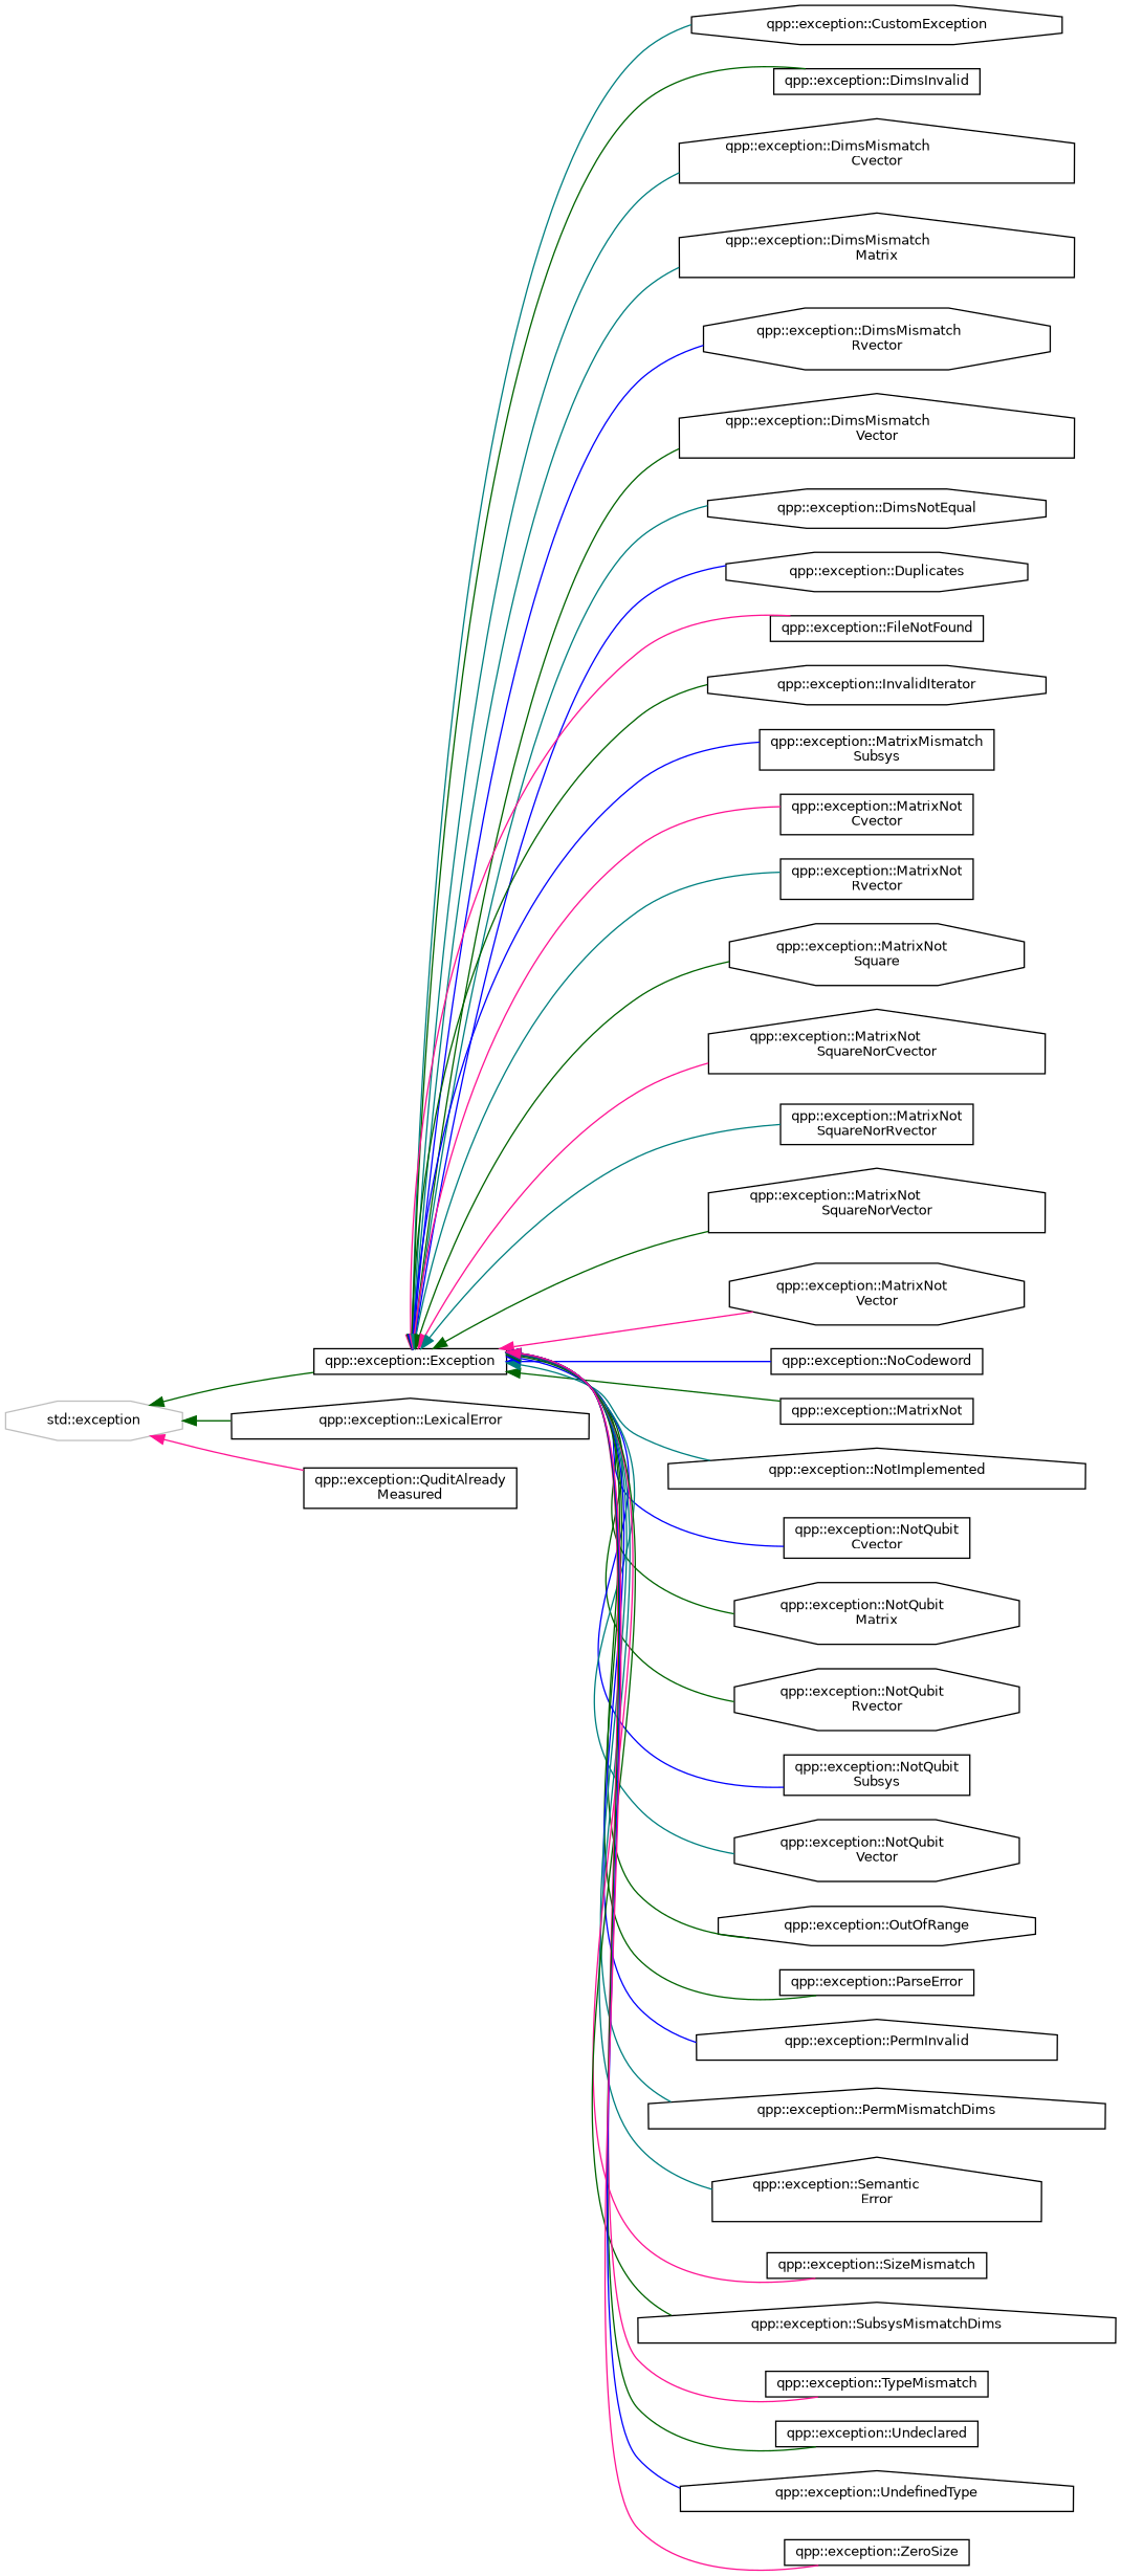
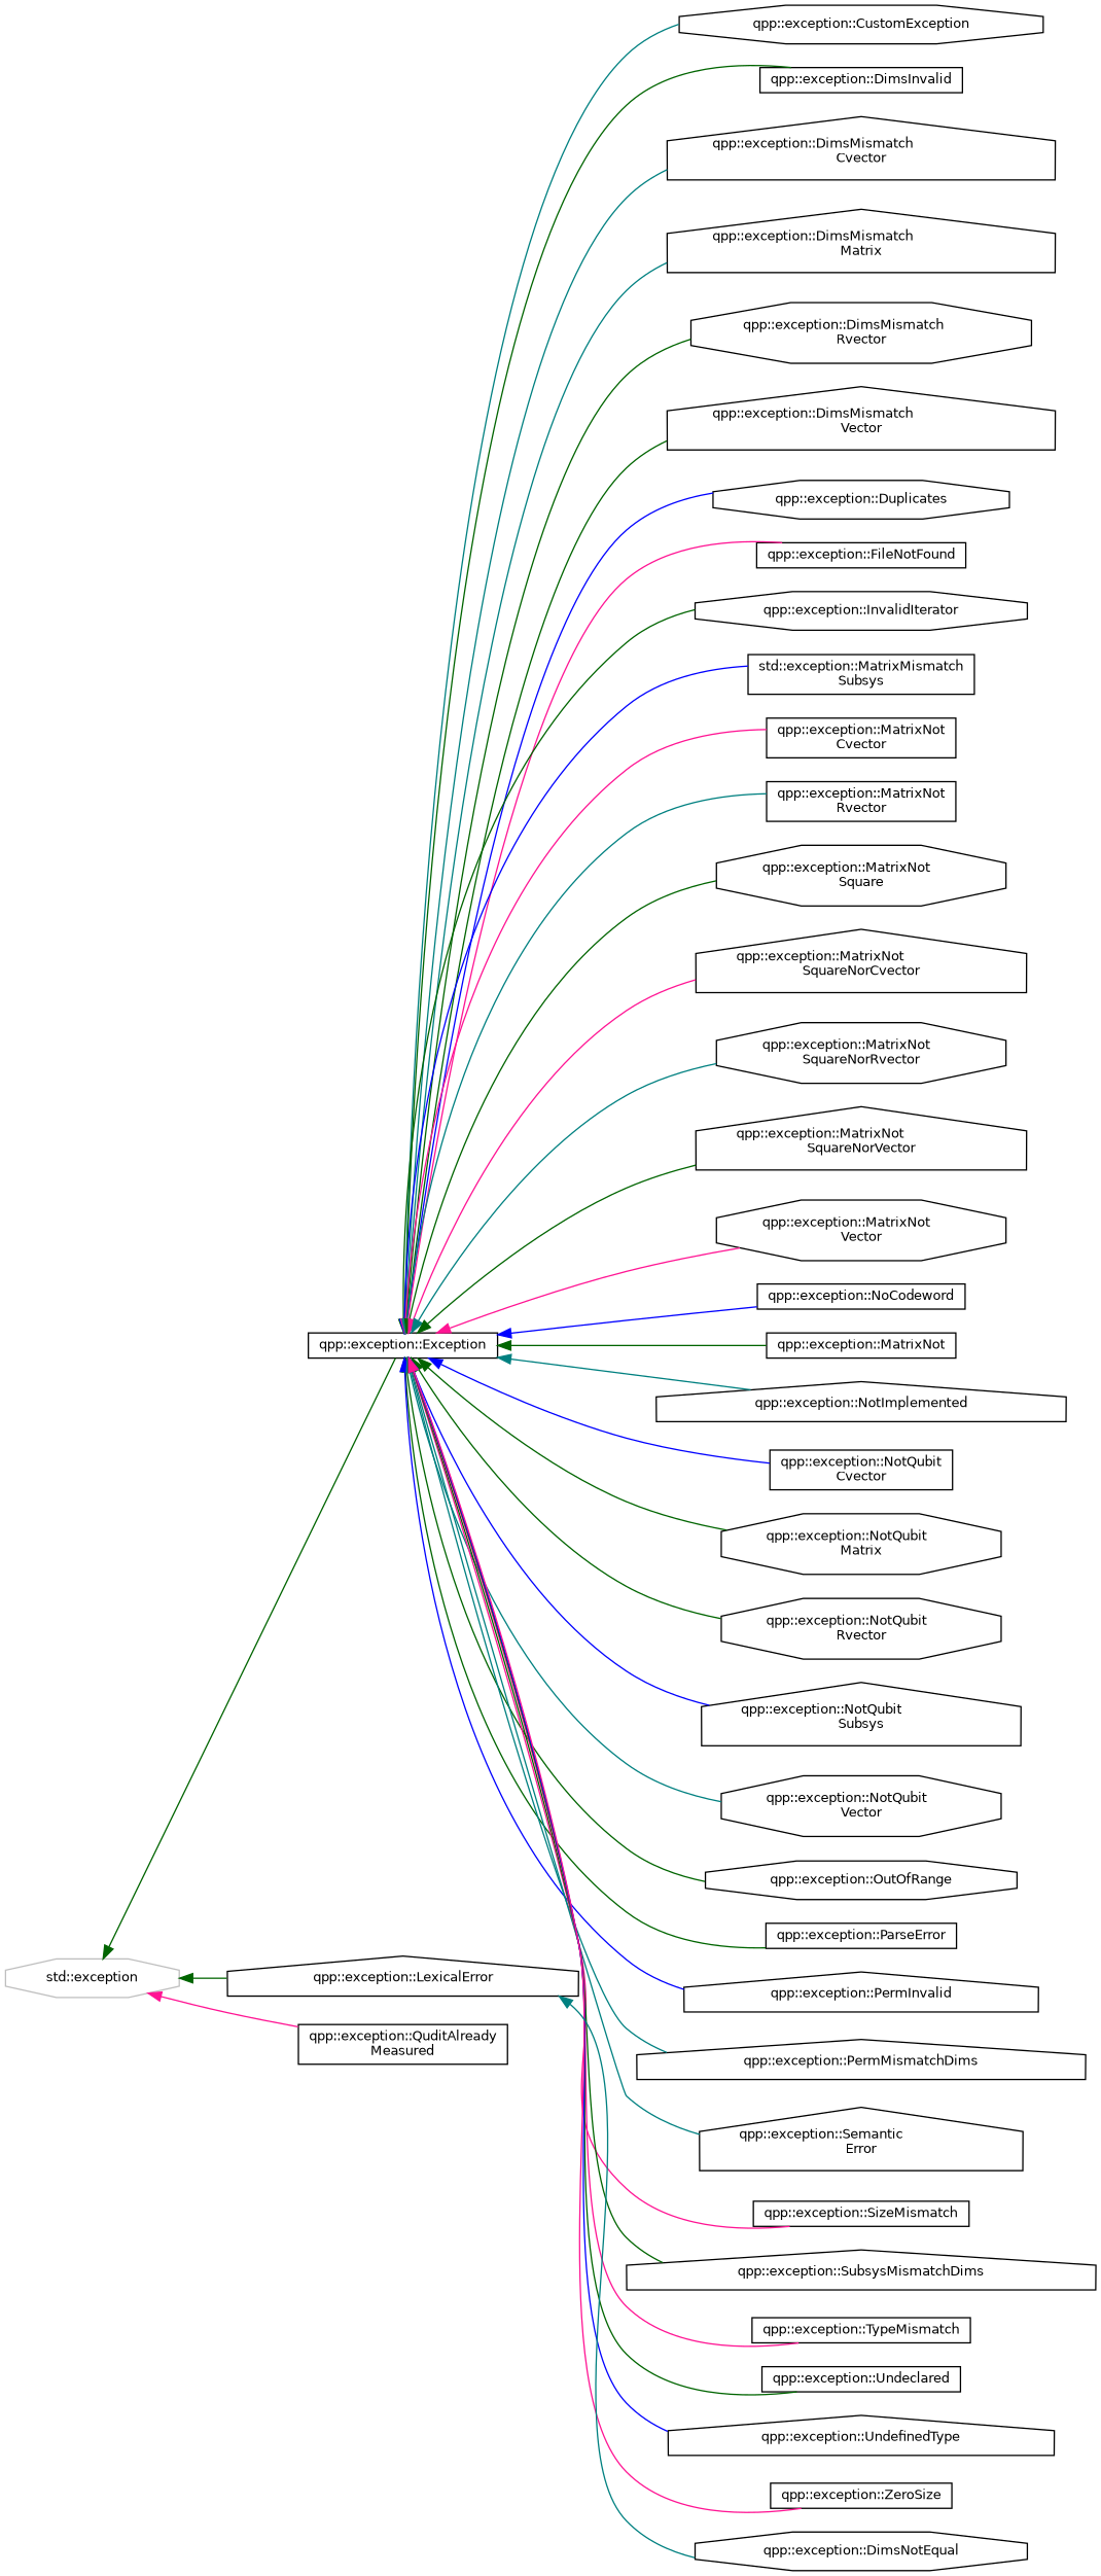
  digraph {
    rankdir=LR
    node [color=black fillcolor=white fontname=Helvetica fontsize=10 shape=box style=filled]
    edge [color=darkgreen dir=back fontname=Helvetica fontsize=10 labelfontname=Helvetica labelfontsize=10 style=solid]
    n1 [color=grey75 height=0.2 label="std::exception" shape=octagon width=0.4]
    n2 [height=0.2 label="qpp::exception::Exception" width=0.4]
    n3 [height=0.2 label="qpp::exception::LexicalError" shape=house width=0.4]
    n4 [height=0.2 label="qpp::exception::QuditAlready\lMeasured" width=0.4]
    n5 [height=0.2 label="qpp::exception::CustomException" shape=octagon width=0.4]
    n6 [height=0.2 label="qpp::exception::DimsInvalid" width=0.4]
    n7 [height=0.2 label="qpp::exception::DimsMismatch\lCvector" shape=house width=0.4]
    n8 [height=0.2 label="qpp::exception::DimsMismatch\lMatrix" shape=house width=0.4]
    n9 [height=0.2 label="qpp::exception::DimsMismatch\lRvector" shape=octagon width=0.4]
    n10 [height=0.2 label="qpp::exception::DimsMismatch\lVector" shape=house width=0.4]
    n11 [height=0.2 label="qpp::exception::DimsNotEqual" shape=octagon width=0.4]
    n12 [height=0.2 label="qpp::exception::Duplicates" shape=octagon width=0.4]
    n13 [height=0.2 label="qpp::exception::FileNotFound" width=0.4]
    n14 [height=0.2 label="qpp::exception::InvalidIterator" shape=octagon width=0.4]
-   n15 [height=0.2 label="qpp::exception::MatrixMismatch\lSubsys" width=0.4]
+   n15 [height=0.2 label="std::exception::MatrixMismatch\lSubsys" width=0.4]
    n16 [height=0.2 label="qpp::exception::MatrixNot\lCvector" width=0.4]
    n17 [height=0.2 label="qpp::exception::MatrixNot\lRvector" width=0.4]
    n18 [height=0.2 label="qpp::exception::MatrixNot\lSquare" shape=octagon width=0.4]
    n19 [height=0.2 label="qpp::exception::MatrixNot\lSquareNorCvector" shape=house width=0.4]
-   n20 [height=0.2 label="qpp::exception::MatrixNot\lSquareNorRvector" width=0.4]
+   n20 [height=0.2 label="qpp::exception::MatrixNot\lSquareNorRvector" shape=octagon width=0.4]
    n21 [height=0.2 label="qpp::exception::MatrixNot\lSquareNorVector" shape=house width=0.4]
    n22 [height=0.2 label="qpp::exception::MatrixNot\lVector" shape=octagon width=0.4]
    n23 [height=0.2 label="qpp::exception::NoCodeword" width=0.4]
    n24 [height=0.2 label="qpp::exception::MatrixNot" width=0.4]
    n25 [height=0.2 label="qpp::exception::NotImplemented" shape=house width=0.4]
    n26 [height=0.2 label="qpp::exception::NotQubit\lCvector" width=0.4]
    n27 [height=0.2 label="qpp::exception::NotQubit\lMatrix" shape=octagon width=0.4]
    n28 [height=0.2 label="qpp::exception::NotQubit\lRvector" shape=octagon width=0.4]
-   n29 [height=0.2 label="qpp::exception::NotQubit\lSubsys" width=0.4]
+   n29 [height=0.2 label="qpp::exception::NotQubit\lSubsys" shape=house width=0.4]
    n30 [height=0.2 label="qpp::exception::NotQubit\lVector" shape=octagon width=0.4]
    n31 [height=0.2 label="qpp::exception::OutOfRange" shape=octagon width=0.4]
    n32 [height=0.2 label="qpp::exception::ParseError" width=0.4]
    n33 [height=0.2 label="qpp::exception::PermInvalid" shape=house width=0.4]
    n34 [height=0.2 label="qpp::exception::PermMismatchDims" shape=house width=0.4]
    n35 [height=0.2 label="qpp::exception::Semantic\lError" shape=house width=0.4]
    n36 [height=0.2 label="qpp::exception::SizeMismatch" width=0.4]
    n37 [height=0.2 label="qpp::exception::SubsysMismatchDims" shape=house width=0.4]
    n38 [height=0.2 label="qpp::exception::TypeMismatch" width=0.4]
    n39 [height=0.2 label="qpp::exception::Undeclared" width=0.4]
    n40 [height=0.2 label="qpp::exception::UndefinedType" shape=house width=0.4]
    n41 [height=0.2 label="qpp::exception::ZeroSize" width=0.4]
    n1 -> n2
    n1 -> n3
    n1 -> n4 [color=deeppink]
    n2 -> n5 [color=teal]
    n2 -> n6
    n2 -> n7 [color=teal]
    n2 -> n8 [color=teal]
-   n2 -> n9 [color=blue]
+   n2 -> n9
    n2 -> n10
-   n2 -> n11 [color=teal]
+   n3 -> n11 [color=teal]
    n2 -> n12 [color=blue]
    n2 -> n13 [color=deeppink]
    n2 -> n14
    n2 -> n15 [color=blue]
    n2 -> n16 [color=deeppink]
    n2 -> n17 [color=teal]
    n2 -> n18
    n2 -> n19 [color=deeppink]
    n2 -> n20 [color=teal]
    n2 -> n21
    n2 -> n22 [color=deeppink]
    n2 -> n23 [color=blue]
    n2 -> n24
    n2 -> n25 [color=teal]
    n2 -> n26 [color=blue]
    n2 -> n27
    n2 -> n28
    n2 -> n29 [color=blue]
    n2 -> n30 [color=teal]
    n2 -> n31
    n2 -> n32
    n2 -> n33 [color=blue]
    n2 -> n34 [color=teal]
    n2 -> n35 [color=teal]
    n2 -> n36 [color=deeppink]
    n2 -> n37
    n2 -> n38 [color=deeppink]
    n2 -> n39
    n2 -> n40 [color=blue]
    n2 -> n41 [color=deeppink]
  }
